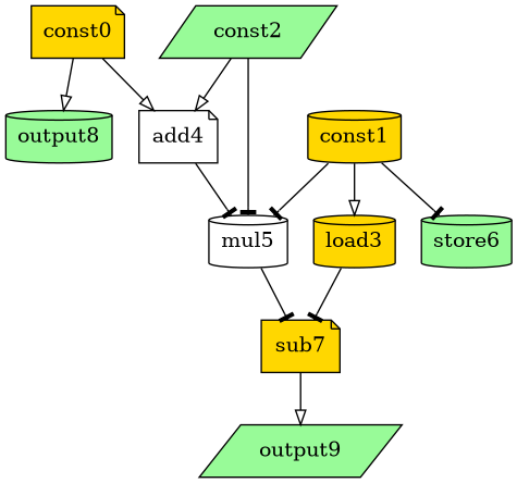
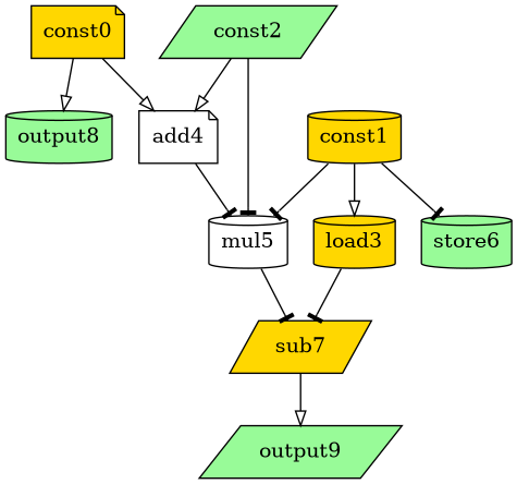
  digraph {
    fontname="DejaVu Serif"
    node [fillcolor=gold fontname="DejaVu Serif" opcode=const shape=cylinder style=filled]
    edge [arrowhead=tee fontname="DejaVu Serif" operand=0]
    const0 [shape=note]
    add4 [fillcolor=white opcode=add shape=note]
    output8 [fillcolor=palegreen opcode=output]
    mul5 [fillcolor=white opcode=mul]
    load3 [opcode=load]
    const1
    store6 [fillcolor=palegreen opcode=store]
-   sub7 [opcode=sub shape=note]
+   sub7 [opcode=sub shape=parallelogram]
    const2 [fillcolor=palegreen shape=parallelogram]
    output9 [fillcolor=palegreen opcode=output shape=parallelogram]
    const0 -> add4 [arrowhead=onormal]
    const0 -> output8 [arrowhead=onormal]
    add4 -> mul5 [operand=1]
    mul5 -> sub7 [operand=1]
    load3 -> sub7
    const1 -> mul5
    const1 -> load3 [arrowhead=onormal]
    const1 -> store6
    sub7 -> output9 [arrowhead=onormal]
    const2 -> add4 [arrowhead=onormal operand=1]
    const2 -> mul5 [operand=1]
  }
